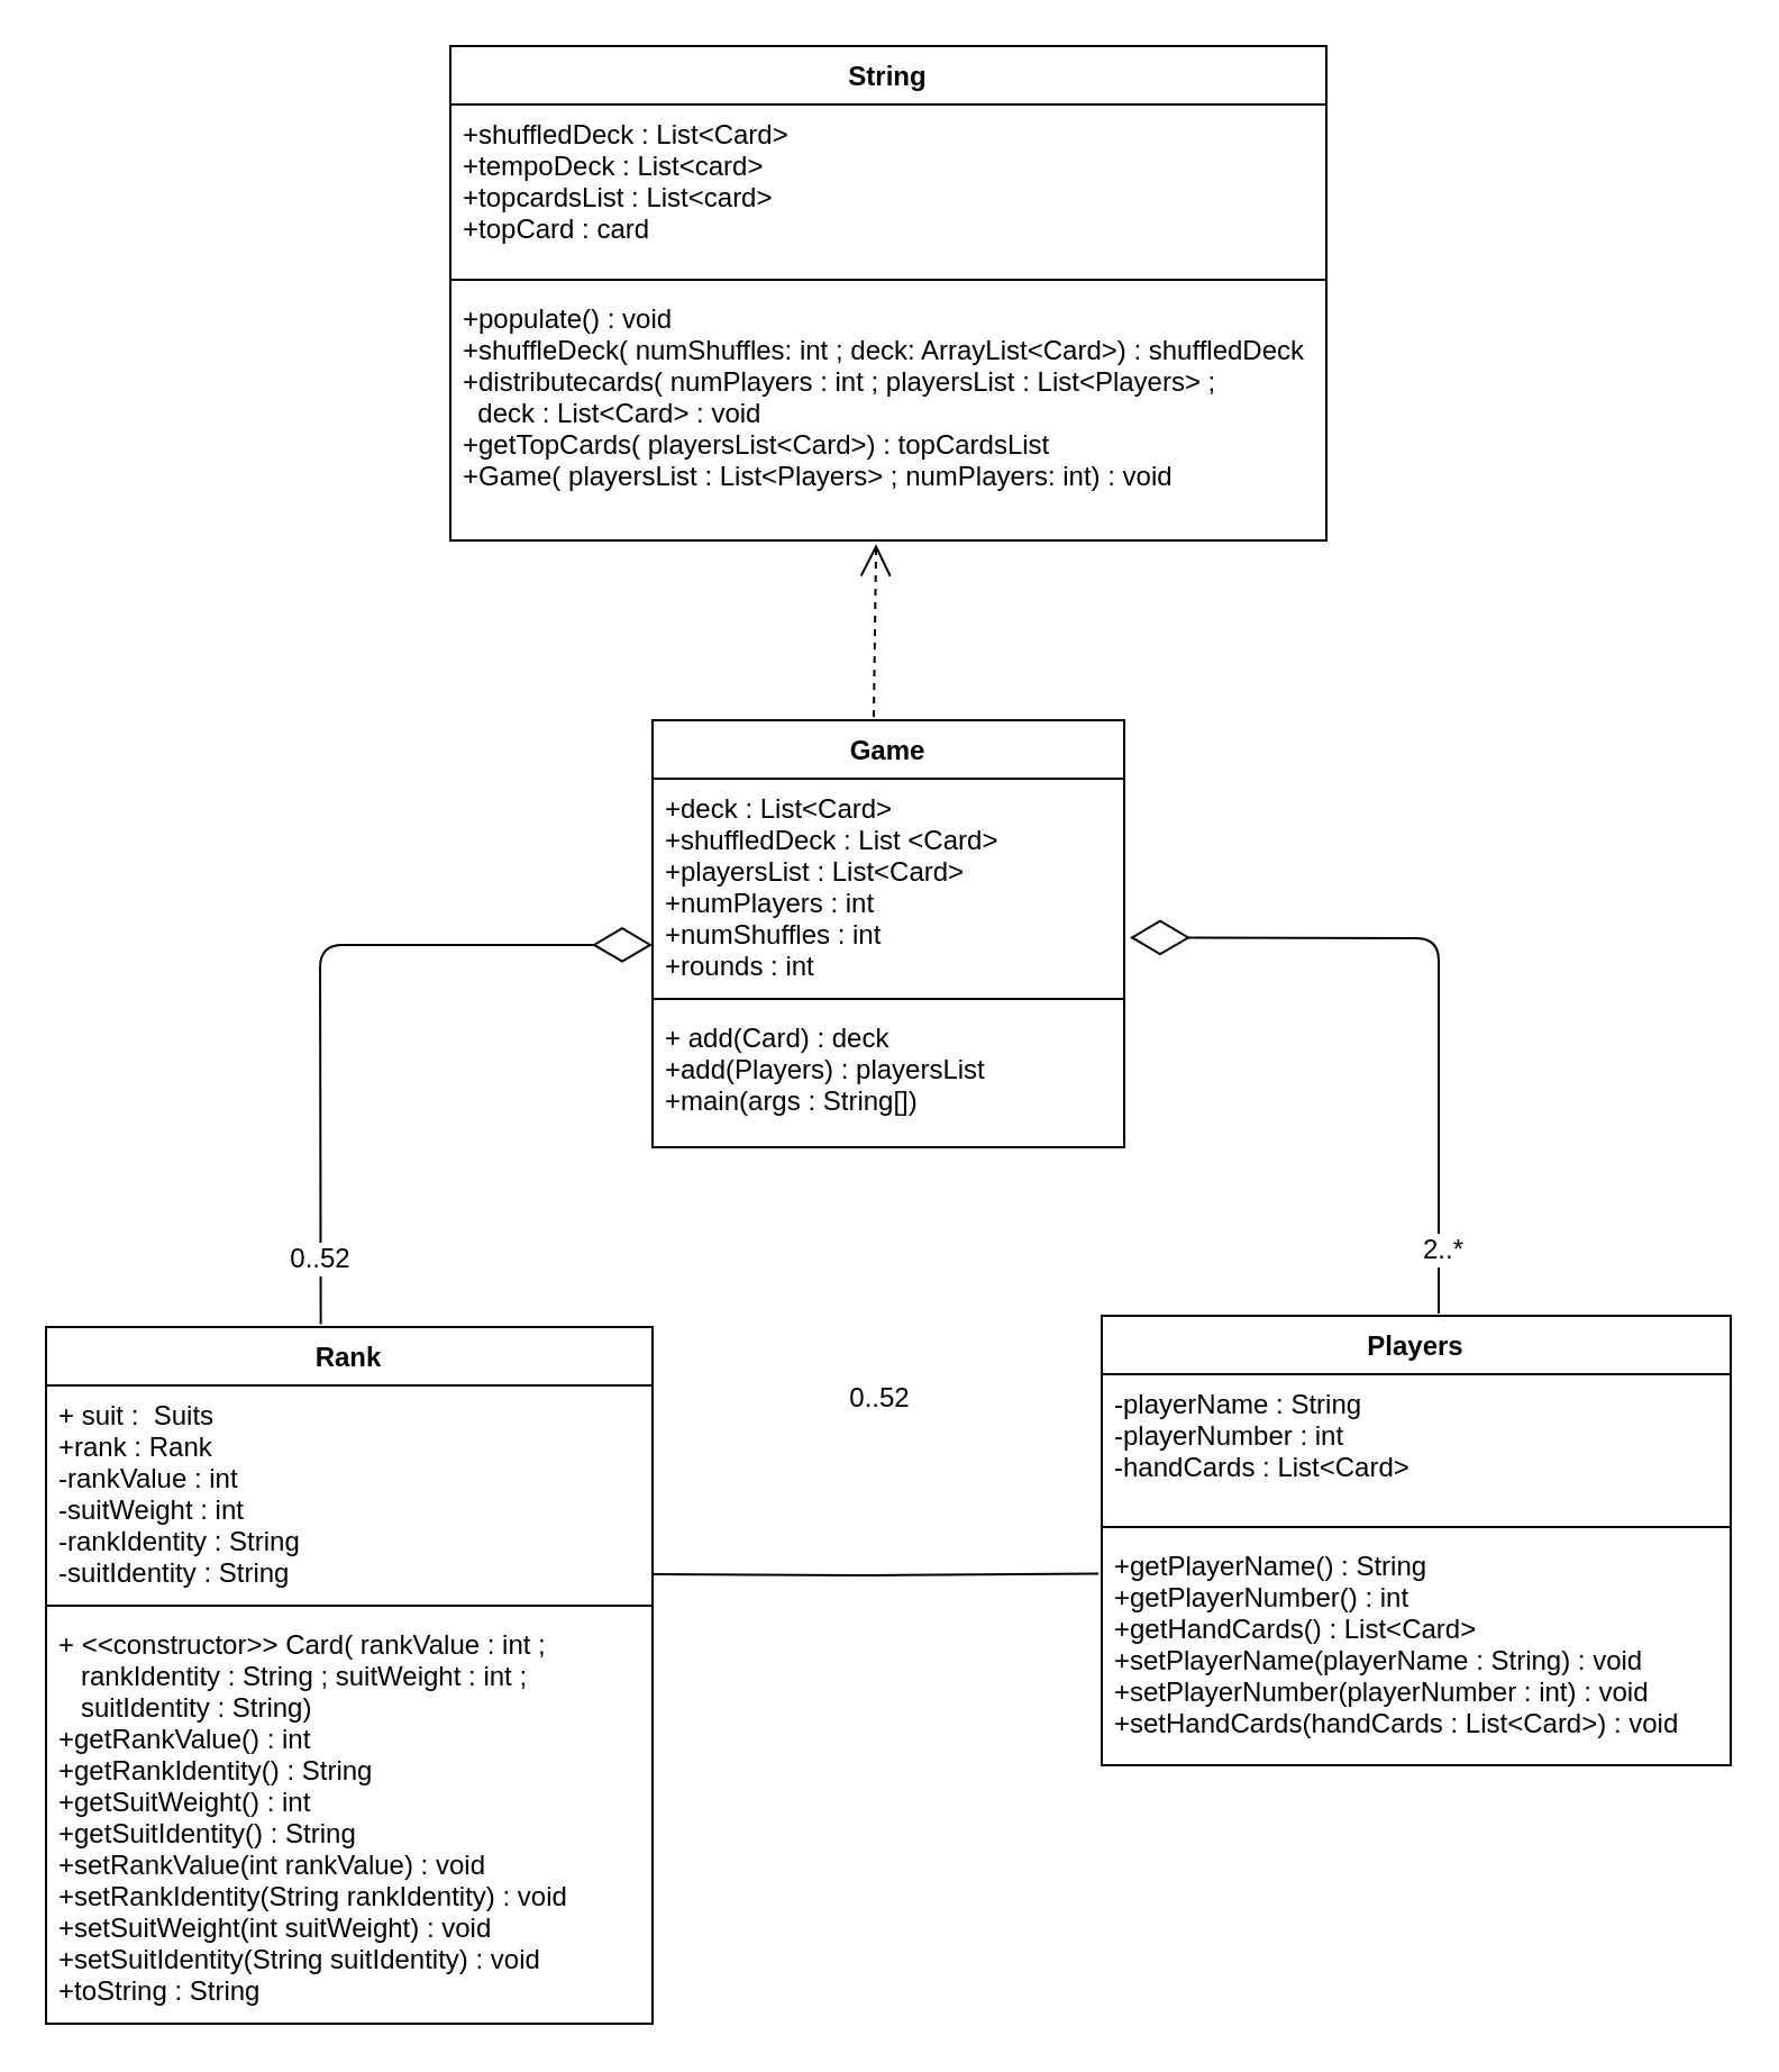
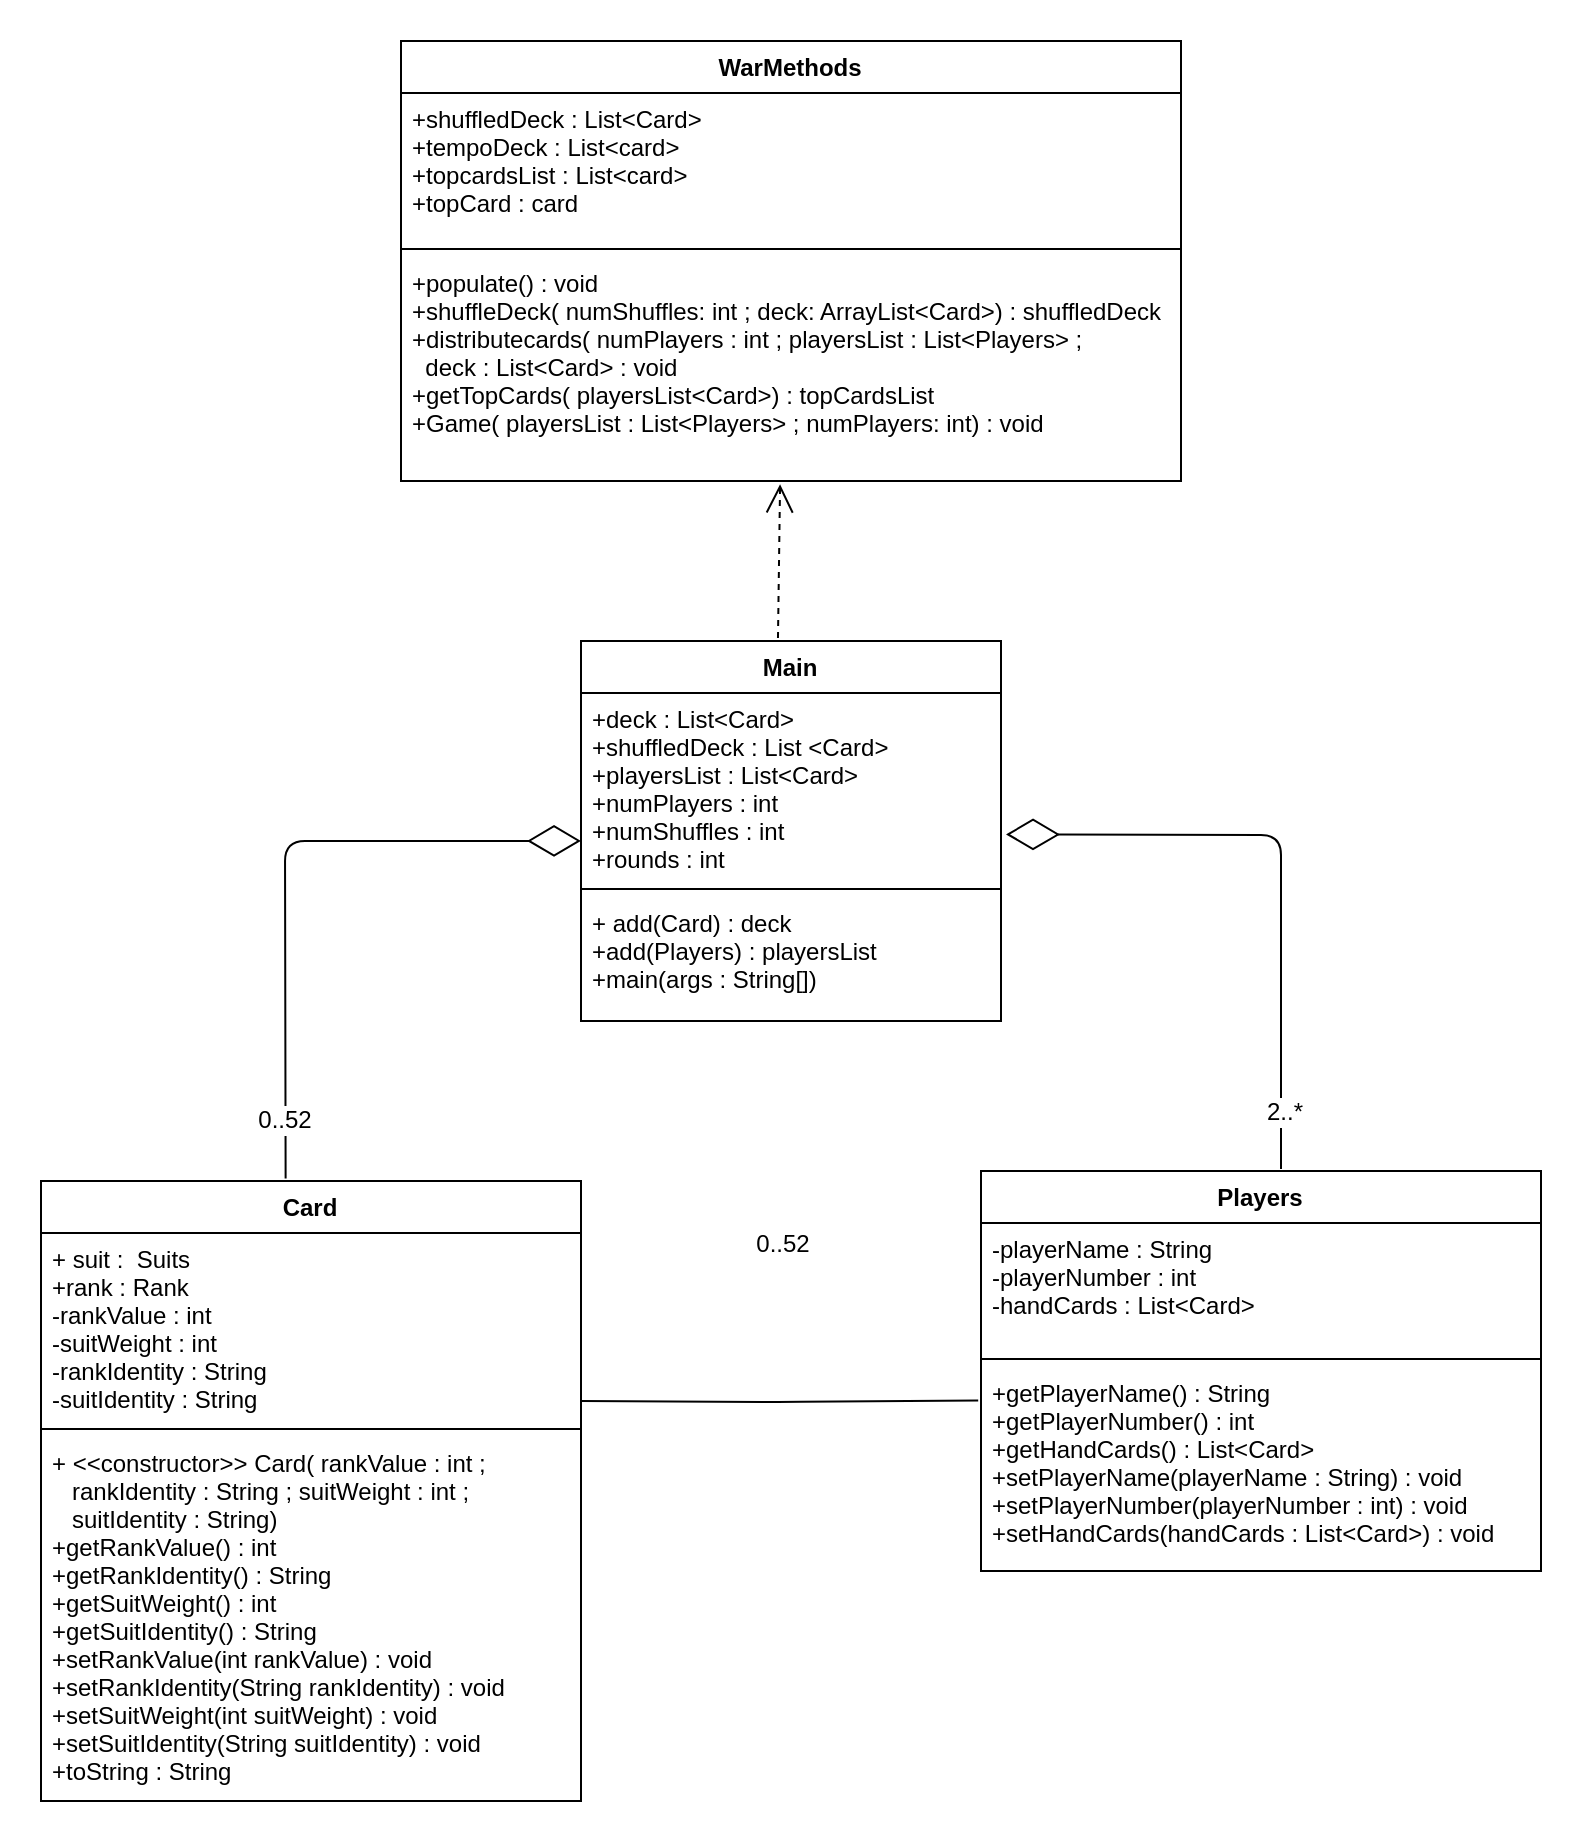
  <mxCell id="0" />
  <mxCell id="1" parent="0" />
- <mxCell id="2" value="Game" style="swimlane;fontStyle=1;align=center;verticalAlign=top;childLayout=stackLayout;horizontal=1;startSize=26;horizontalStack=0;resizeParent=1;resizeParentMax=0;resizeLast=0;collapsible=1;marginBottom=0;" parent="1" vertex="1"><mxGeometry x="290" y="320" width="210" height="190" as="geometry" /></mxCell>
+ <mxCell id="2" value="Main" style="swimlane;fontStyle=1;align=center;verticalAlign=top;childLayout=stackLayout;horizontal=1;startSize=26;horizontalStack=0;resizeParent=1;resizeParentMax=0;resizeLast=0;collapsible=1;marginBottom=0;" parent="1" vertex="1"><mxGeometry x="290" y="320" width="210" height="190" as="geometry" /></mxCell>
  <mxCell id="3" value="+deck : List&lt;Card&gt;&#10;+shuffledDeck : List &lt;Card&gt;&#10;+playersList : List&lt;Card&gt;&#10;+numPlayers : int&#10;+numShuffles : int&#10;+rounds : int&#10;" style="text;strokeColor=none;fillColor=none;align=left;verticalAlign=top;spacingLeft=4;spacingRight=4;overflow=hidden;rotatable=0;points=[[0,0.5],[1,0.5]];portConstraint=eastwest;" parent="2" vertex="1"><mxGeometry y="26" width="210" height="94" as="geometry" /></mxCell>
  <mxCell id="4" value="" style="line;strokeWidth=1;fillColor=none;align=left;verticalAlign=middle;spacingTop=-1;spacingLeft=3;spacingRight=3;rotatable=0;labelPosition=right;points=[];portConstraint=eastwest;" parent="2" vertex="1"><mxGeometry y="120" width="210" height="8" as="geometry" /></mxCell>
  <mxCell id="5" value="+ add(Card) : deck&#10;+add(Players) : playersList&#10;+main(args : String[])&#10;" style="text;strokeColor=none;fillColor=none;align=left;verticalAlign=top;spacingLeft=4;spacingRight=4;overflow=hidden;rotatable=0;points=[[0,0.5],[1,0.5]];portConstraint=eastwest;" parent="2" vertex="1"><mxGeometry y="128" width="210" height="62" as="geometry" /></mxCell>
- <mxCell id="6" value="String" style="swimlane;fontStyle=1;align=center;verticalAlign=top;childLayout=stackLayout;horizontal=1;startSize=26;horizontalStack=0;resizeParent=1;resizeParentMax=0;resizeLast=0;collapsible=1;marginBottom=0;" parent="1" vertex="1"><mxGeometry x="200" y="20" width="390" height="220" as="geometry" /></mxCell>
+ <mxCell id="6" value="WarMethods" style="swimlane;fontStyle=1;align=center;verticalAlign=top;childLayout=stackLayout;horizontal=1;startSize=26;horizontalStack=0;resizeParent=1;resizeParentMax=0;resizeLast=0;collapsible=1;marginBottom=0;" parent="1" vertex="1"><mxGeometry x="200" y="20" width="390" height="220" as="geometry" /></mxCell>
  <mxCell id="7" value="+shuffledDeck : List&lt;Card&gt;&#10;+tempoDeck : List&lt;card&gt;&#10;+topcardsList : List&lt;card&gt;&#10;+topCard : card&#10;" style="text;strokeColor=none;fillColor=none;align=left;verticalAlign=top;spacingLeft=4;spacingRight=4;overflow=hidden;rotatable=0;points=[[0,0.5],[1,0.5]];portConstraint=eastwest;" parent="6" vertex="1"><mxGeometry y="26" width="390" height="74" as="geometry" /></mxCell>
  <mxCell id="8" value="" style="line;strokeWidth=1;fillColor=none;align=left;verticalAlign=middle;spacingTop=-1;spacingLeft=3;spacingRight=3;rotatable=0;labelPosition=right;points=[];portConstraint=eastwest;" parent="6" vertex="1"><mxGeometry y="100" width="390" height="8" as="geometry" /></mxCell>
  <mxCell id="9" value="+populate() : void&#10;+shuffleDeck( numShuffles: int ; deck: ArrayList&lt;Card&gt;) : shuffledDeck&#10;+distributecards( numPlayers : int ; playersList : List&lt;Players&gt; ; &#10;  deck : List&lt;Card&gt; : void&#10;+getTopCards( playersList&lt;Card&gt;) : topCardsList&#10;+Game( playersList : List&lt;Players&gt; ; numPlayers: int) : void" style="text;strokeColor=none;fillColor=none;align=left;verticalAlign=top;spacingLeft=4;spacingRight=4;overflow=hidden;rotatable=0;points=[[0,0.5],[1,0.5]];portConstraint=eastwest;" parent="6" vertex="1"><mxGeometry y="108" width="390" height="112" as="geometry" /></mxCell>
- <mxCell id="10" value="Rank" style="swimlane;fontStyle=1;align=center;verticalAlign=top;childLayout=stackLayout;horizontal=1;startSize=26;horizontalStack=0;resizeParent=1;resizeParentMax=0;resizeLast=0;collapsible=1;marginBottom=0;" vertex="1" parent="1"><mxGeometry x="20" y="590" width="270" height="310" as="geometry" /></mxCell>
+ <mxCell id="10" value="Card" style="swimlane;fontStyle=1;align=center;verticalAlign=top;childLayout=stackLayout;horizontal=1;startSize=26;horizontalStack=0;resizeParent=1;resizeParentMax=0;resizeLast=0;collapsible=1;marginBottom=0;" vertex="1" parent="1"><mxGeometry x="20" y="590" width="270" height="310" as="geometry" /></mxCell>
  <mxCell id="11" value="+ suit :  Suits&#10;+rank : Rank&#10;-rankValue : int&#10;-suitWeight : int&#10;-rankIdentity : String&#10;-suitIdentity : String&#10;&#10;" style="text;strokeColor=none;fillColor=none;align=left;verticalAlign=top;spacingLeft=4;spacingRight=4;overflow=hidden;rotatable=0;points=[[0,0.5],[1,0.5]];portConstraint=eastwest;" vertex="1" parent="10"><mxGeometry y="26" width="270" height="94" as="geometry" /></mxCell>
  <mxCell id="12" value="" style="line;strokeWidth=1;fillColor=none;align=left;verticalAlign=middle;spacingTop=-1;spacingLeft=3;spacingRight=3;rotatable=0;labelPosition=right;points=[];portConstraint=eastwest;" vertex="1" parent="10"><mxGeometry y="120" width="270" height="8" as="geometry" /></mxCell>
  <mxCell id="13" value="+ &lt;&lt;constructor&gt;&gt; Card( rankValue : int ; &#10;   rankIdentity : String ; suitWeight : int ;&#10;   suitIdentity : String)&#10;+getRankValue() : int&#10;+getRankIdentity() : String&#10;+getSuitWeight() : int&#10;+getSuitIdentity() : String&#10;+setRankValue(int rankValue) : void&#10;+setRankIdentity(String rankIdentity) : void&#10;+setSuitWeight(int suitWeight) : void&#10;+setSuitIdentity(String suitIdentity) : void&#10;+toString : String&#10;" style="text;strokeColor=none;fillColor=none;align=left;verticalAlign=top;spacingLeft=4;spacingRight=4;overflow=hidden;rotatable=0;points=[[0,0.5],[1,0.5]];portConstraint=eastwest;" vertex="1" parent="10"><mxGeometry y="128" width="270" height="182" as="geometry" /></mxCell>
  <mxCell id="14" value="" style="endArrow=open;endSize=12;dashed=1;html=1;exitX=0.469;exitY=-0.008;exitDx=0;exitDy=0;exitPerimeter=0;entryX=0.486;entryY=1.015;entryDx=0;entryDy=0;entryPerimeter=0;" edge="1" parent="1" source="2" target="9"><mxGeometry x="0.016" y="-69" width="160" relative="1" as="geometry"><mxPoint x="230" y="130" as="sourcePoint" /><mxPoint x="340" y="280" as="targetPoint" /><mxPoint as="offset" /></mxGeometry></mxCell>
  <mxCell id="15" value="Players" style="swimlane;fontStyle=1;align=center;verticalAlign=top;childLayout=stackLayout;horizontal=1;startSize=26;horizontalStack=0;resizeParent=1;resizeParentMax=0;resizeLast=0;collapsible=1;marginBottom=0;" vertex="1" parent="1"><mxGeometry x="490" y="585" width="280" height="200" as="geometry" /></mxCell>
  <mxCell id="16" value="-playerName : String&#10;-playerNumber : int&#10;-handCards : List&lt;Card&gt;&#10;" style="text;strokeColor=none;fillColor=none;align=left;verticalAlign=top;spacingLeft=4;spacingRight=4;overflow=hidden;rotatable=0;points=[[0,0.5],[1,0.5]];portConstraint=eastwest;" vertex="1" parent="15"><mxGeometry y="26" width="280" height="64" as="geometry" /></mxCell>
  <mxCell id="17" value="" style="line;strokeWidth=1;fillColor=none;align=left;verticalAlign=middle;spacingTop=-1;spacingLeft=3;spacingRight=3;rotatable=0;labelPosition=right;points=[];portConstraint=eastwest;" vertex="1" parent="15"><mxGeometry y="90" width="280" height="8" as="geometry" /></mxCell>
  <mxCell id="18" value="+getPlayerName() : String&#10;+getPlayerNumber() : int&#10;+getHandCards() : List&lt;Card&gt;&#10;+setPlayerName(playerName : String) : void&#10;+setPlayerNumber(playerNumber : int) : void&#10;+setHandCards(handCards : List&lt;Card&gt;) : void&#10;&#10;" style="text;strokeColor=none;fillColor=none;align=left;verticalAlign=top;spacingLeft=4;spacingRight=4;overflow=hidden;rotatable=0;points=[[0,0.5],[1,0.5]];portConstraint=eastwest;" vertex="1" parent="15"><mxGeometry y="98" width="280" height="102" as="geometry" /></mxCell>
  <mxCell id="19" value="" style="endArrow=diamondThin;endFill=0;endSize=24;html=1;exitX=0.453;exitY=-0.004;exitDx=0;exitDy=0;exitPerimeter=0;entryX=0;entryY=0.787;entryDx=0;entryDy=0;entryPerimeter=0;" edge="1" parent="1" source="10" target="3"><mxGeometry width="160" relative="1" as="geometry"><mxPoint x="100" y="549.5" as="sourcePoint" /><mxPoint x="260" y="549.5" as="targetPoint" /><Array as="points"><mxPoint x="142" y="420" /></Array></mxGeometry></mxCell>
  <mxCell id="20" value="0..52" style="text;html=1;resizable=0;points=[];align=center;verticalAlign=middle;labelBackgroundColor=#ffffff;" vertex="1" connectable="0" parent="19"><mxGeometry x="-0.817" y="1" relative="1" as="geometry"><mxPoint as="offset" /></mxGeometry></mxCell>
  <mxCell id="21" value="" style="endArrow=diamondThin;endFill=0;endSize=24;html=1;entryX=1.012;entryY=0.752;entryDx=0;entryDy=0;entryPerimeter=0;" edge="1" parent="1" target="3"><mxGeometry width="160" relative="1" as="geometry"><mxPoint x="640" y="584" as="sourcePoint" /><mxPoint x="770.167" y="415.167" as="targetPoint" /><Array as="points"><mxPoint x="640" y="417" /></Array></mxGeometry></mxCell>
  <mxCell id="22" value="2..*" style="text;html=1;resizable=0;points=[];align=center;verticalAlign=middle;labelBackgroundColor=#ffffff;" vertex="1" connectable="0" parent="21"><mxGeometry x="-0.809" y="-1" relative="1" as="geometry"><mxPoint as="offset" /></mxGeometry></mxCell>
  <mxCell id="23" value="" style="endArrow=none;html=1;edgeStyle=orthogonalEdgeStyle;entryX=-0.005;entryY=0.164;entryDx=0;entryDy=0;entryPerimeter=0;" edge="1" parent="1" target="18"><mxGeometry relative="1" as="geometry"><mxPoint x="290" y="700" as="sourcePoint" /><mxPoint x="488" y="700" as="targetPoint" /></mxGeometry></mxCell>
  <mxCell id="24" value="" style="resizable=0;html=1;align=left;verticalAlign=bottom;labelBackgroundColor=#ffffff;fontSize=10;" connectable="0" vertex="1" parent="23"><mxGeometry x="-1" relative="1" as="geometry" /></mxCell>
  <mxCell id="25" value="" style="resizable=0;html=1;align=right;verticalAlign=bottom;labelBackgroundColor=#ffffff;fontSize=10;" connectable="0" vertex="1" parent="23"><mxGeometry x="1" relative="1" as="geometry" /></mxCell>
  <mxCell id="26" value="0..52" style="text;html=1;resizable=0;points=[];align=center;verticalAlign=middle;labelBackgroundColor=#ffffff;" vertex="1" connectable="0" parent="23"><mxGeometry x="0.006" y="79" relative="1" as="geometry"><mxPoint as="offset" /></mxGeometry></mxCell>
